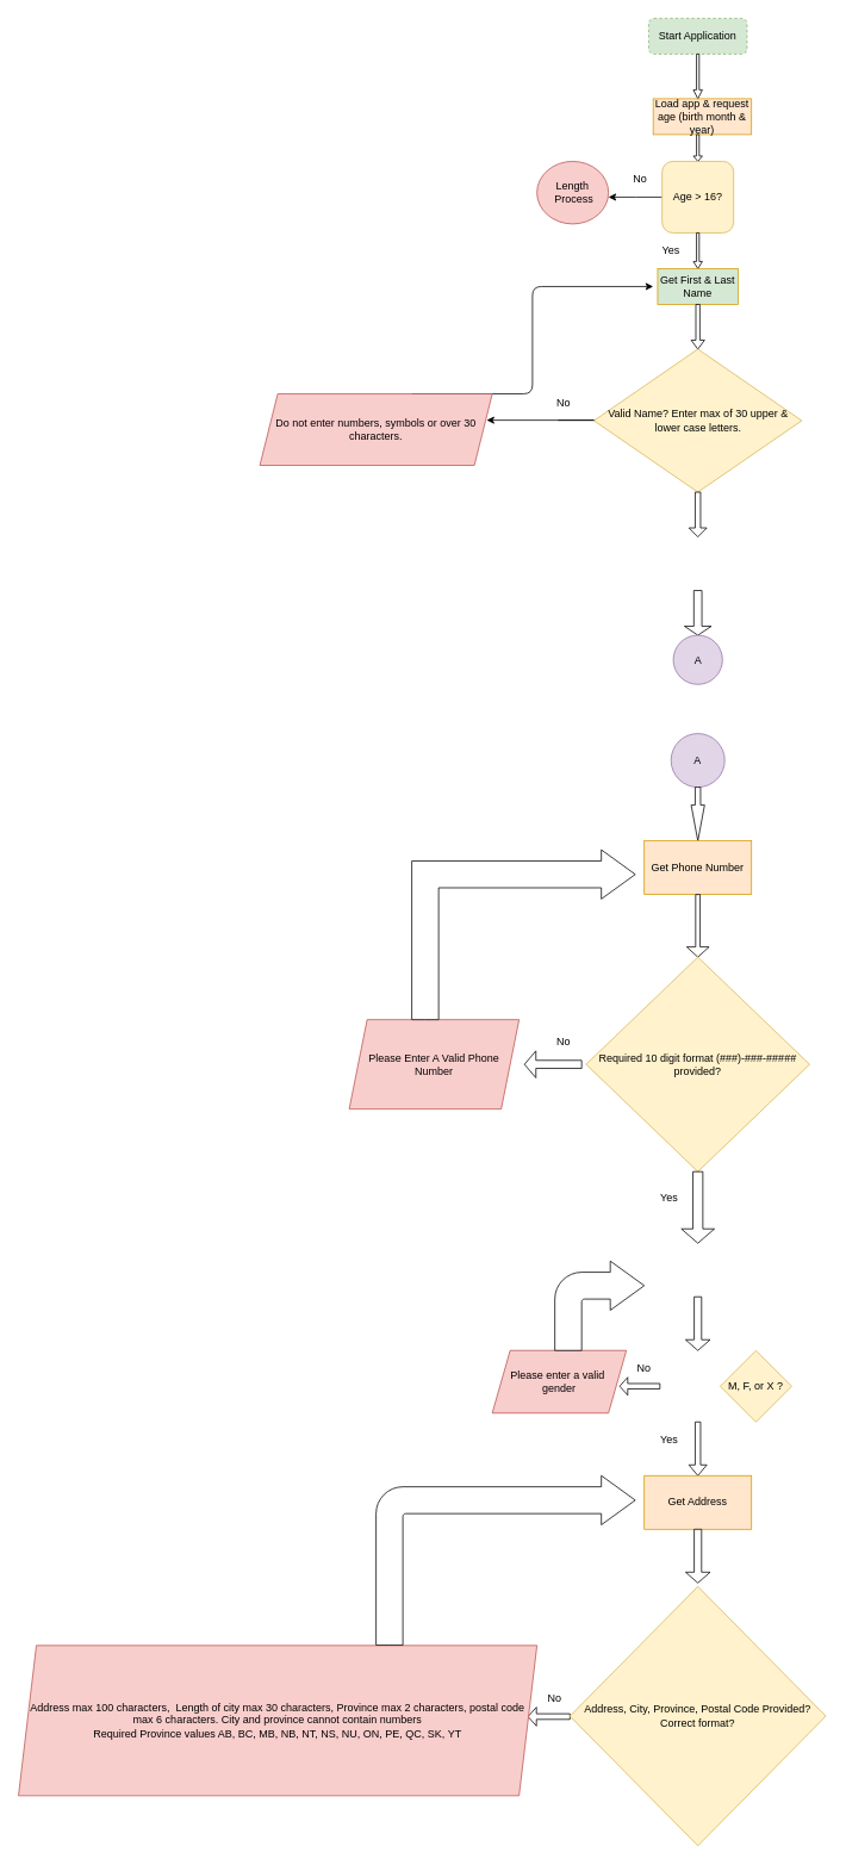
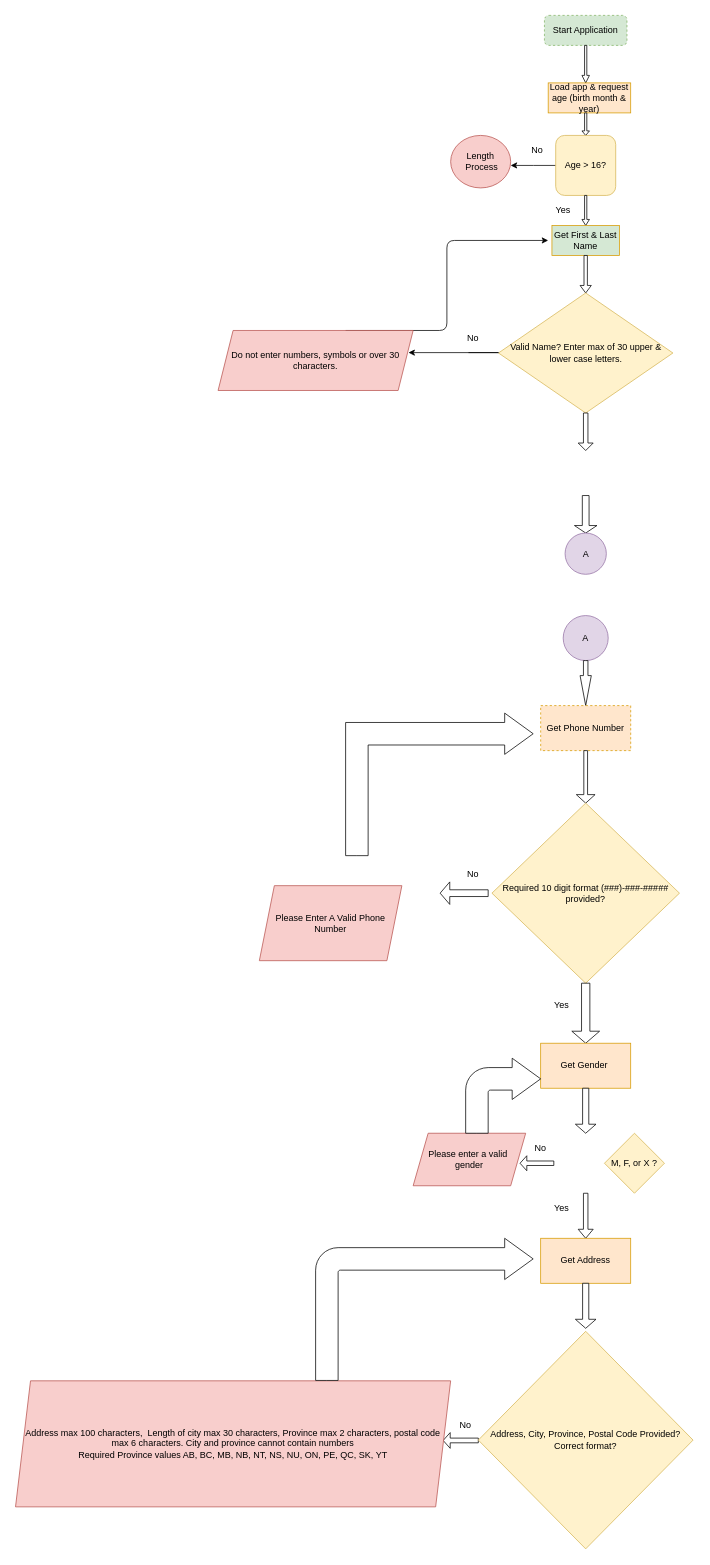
  <mxCell id="0" />
  <mxCell id="1" parent="0" />
  <mxCell id="2" value="Start Application" style="rounded=1;whiteSpace=wrap;html=1;fillColor=#d5e8d4;strokeColor=#82b366;dashed=1;" parent="1" vertex="1"><mxGeometry x="725" width="110" height="40" as="geometry" y="20" /></mxCell>
  <mxCell id="3" value="" style="shape=singleArrow;direction=south;whiteSpace=wrap;html=1;" parent="1" vertex="1"><mxGeometry x="775" y="60" width="10" height="50" as="geometry" /></mxCell>
  <mxCell id="4" value="Load app &amp;amp; request age (birth month &amp;amp; year)" style="rounded=0;whiteSpace=wrap;html=1;fillColor=#ffe6cc;strokeColor=#d79b00;" parent="1" vertex="1"><mxGeometry x="730" y="110" width="110" height="40" as="geometry" /></mxCell>
  <mxCell id="5" value="" style="shape=singleArrow;direction=south;whiteSpace=wrap;html=1;" parent="1" vertex="1"><mxGeometry x="775" y="150" width="10" height="30" as="geometry" /></mxCell>
  <mxCell id="6" value="" style="edgeStyle=orthogonalEdgeStyle;rounded=0;orthogonalLoop=1;jettySize=auto;html=1;" parent="1" source="7" edge="1"><mxGeometry relative="1" as="geometry"><mxPoint x="680" y="220" as="targetPoint" /></mxGeometry></mxCell>
  <mxCell id="7" value="Age &amp;gt; 16?" style="whiteSpace=wrap;html=1;fillColor=#fff2cc;strokeColor=#d6b656;rounded=1;" parent="1" vertex="1"><mxGeometry x="740" y="180" width="80" height="80" as="geometry" /></mxCell>
  <mxCell id="8" value="Length &amp;nbsp;Process" style="ellipse;whiteSpace=wrap;html=1;fillColor=#f8cecc;strokeColor=#b85450;" parent="1" vertex="1"><mxGeometry x="600" y="180" width="80" height="70" as="geometry" /></mxCell>
  <mxCell id="9" value="No" style="text;html=1;align=center;verticalAlign=middle;resizable=0;points=[];autosize=1;strokeColor=none;" parent="1" vertex="1"><mxGeometry x="700" y="190" width="30" height="20" as="geometry" /></mxCell>
  <mxCell id="10" value="" style="shape=singleArrow;direction=south;whiteSpace=wrap;html=1;" parent="1" vertex="1"><mxGeometry x="775" y="260" width="10" height="40" as="geometry" /></mxCell>
  <mxCell id="11" value="Get First &amp;amp; Last Name" style="rounded=0;whiteSpace=wrap;html=1;fillColor=#d5e8d4;strokeColor=#d79b00;" parent="1" vertex="1"><mxGeometry x="735" y="300" width="90" height="40" as="geometry" /></mxCell>
  <mxCell id="12" value="" style="shape=singleArrow;direction=south;whiteSpace=wrap;html=1;" parent="1" vertex="1"><mxGeometry x="772.5" y="340" width="15" height="50" as="geometry" /></mxCell>
  <mxCell id="13" value="Valid Name? Enter max of 30 upper &amp;amp; lower case letters." style="rhombus;whiteSpace=wrap;html=1;fillColor=#fff2cc;strokeColor=#d6b656;" parent="1" vertex="1"><mxGeometry x="663.75" y="390" width="232.5" height="160" as="geometry" /></mxCell>
  <mxCell id="14" value="" style="edgeStyle=orthogonalEdgeStyle;rounded=0;orthogonalLoop=1;jettySize=auto;html=1;" parent="1" edge="1"><mxGeometry relative="1" as="geometry"><mxPoint x="623.75" y="469.5" as="sourcePoint" /><mxPoint x="543.75" y="469.5" as="targetPoint" /><Array as="points"><mxPoint x="663.75" y="470" /><mxPoint x="663.75" y="470" /></Array></mxGeometry></mxCell>
  <mxCell id="15" value="" style="edgeStyle=elbowEdgeStyle;elbow=horizontal;endArrow=classic;html=1;" parent="1" edge="1"><mxGeometry width="50" height="50" relative="1" as="geometry"><mxPoint x="460" y="440" as="sourcePoint" /><mxPoint x="730" y="320" as="targetPoint" /></mxGeometry></mxCell>
  <mxCell id="16" value="No" style="text;html=1;strokeColor=none;fillColor=none;align=center;verticalAlign=middle;whiteSpace=wrap;rounded=0;" parent="1" vertex="1"><mxGeometry x="610" y="440" width="40" height="20" as="geometry" /></mxCell>
  <mxCell id="17" value="Yes" style="text;html=1;strokeColor=none;fillColor=none;align=center;verticalAlign=middle;whiteSpace=wrap;rounded=0;" parent="1" vertex="1"><mxGeometry x="730" y="270" width="40" height="20" as="geometry" /></mxCell>
  <mxCell id="18" value="" style="shape=singleArrow;direction=south;whiteSpace=wrap;html=1;fillColor=#FFFFFF;" parent="1" vertex="1"><mxGeometry x="770" y="550" width="20" height="50" as="geometry" /></mxCell>
  <mxCell id="19" value="" style="shape=singleArrow;direction=south;whiteSpace=wrap;html=1;" parent="1" vertex="1"><mxGeometry x="765" y="660" width="30" height="50" as="geometry" /></mxCell>
  <mxCell id="20" value="A" style="ellipse;whiteSpace=wrap;html=1;aspect=fixed;fillColor=#e1d5e7;strokeColor=#9673a6;" parent="1" vertex="1"><mxGeometry x="752.5" y="710" width="55" height="55" as="geometry" /></mxCell>
  <mxCell id="21" value="A" style="ellipse;whiteSpace=wrap;html=1;aspect=fixed;fillColor=#e1d5e7;strokeColor=#9673a6;" parent="1" vertex="1"><mxGeometry x="750" y="820" width="60" height="60" as="geometry" /></mxCell>
  <mxCell id="22" value="" style="html=1;shadow=0;dashed=0;align=center;verticalAlign=middle;shape=mxgraph.arrows2.arrow;dy=0.6;dx=40;direction=south;notch=0;" parent="1" vertex="1"><mxGeometry x="772.5" y="880" width="15" height="60" as="geometry" /></mxCell>
- <mxCell id="23" value="Get Phone Number&lt;br&gt;" style="rounded=0;whiteSpace=wrap;html=1;fillColor=#ffe6cc;strokeColor=#d79b00;" parent="1" vertex="1"><mxGeometry x="720" y="940" width="120" height="60" as="geometry" /></mxCell>
+ <mxCell id="23" value="Get Phone Number&lt;br&gt;" style="rounded=0;whiteSpace=wrap;html=1;fillColor=#ffe6cc;strokeColor=#d79b00;dashed=1;" parent="1" vertex="1"><mxGeometry x="720" y="940" width="120" height="60" as="geometry" /></mxCell>
  <mxCell id="24" value="" style="shape=singleArrow;direction=south;whiteSpace=wrap;html=1;fillColor=#FFFFFF;arrowWidth=0.2;arrowSize=0.162;" parent="1" vertex="1"><mxGeometry x="767.5" y="1000" width="25" height="70" as="geometry" /></mxCell>
  <mxCell id="25" value="Required 10 digit format (###)-###-#####&lt;br&gt;provided?" style="rhombus;whiteSpace=wrap;html=1;fillColor=#fff2cc;strokeColor=#d6b656;" parent="1" vertex="1"><mxGeometry x="655" y="1070" width="250" height="240" as="geometry" /></mxCell>
- <mxCell id="26" value="Please Enter A Valid Phone Number" style="shape=parallelogram;perimeter=parallelogramPerimeter;whiteSpace=wrap;html=1;fixedSize=1;fillColor=#f8cecc;strokeColor=#b85450;" parent="1" vertex="1"><mxGeometry x="390" y="1140" width="190" height="100" as="geometry" /></mxCell>
+ <mxCell id="26" value="Please Enter A Valid Phone Number" style="shape=parallelogram;perimeter=parallelogramPerimeter;whiteSpace=wrap;html=1;fixedSize=1;fillColor=#f8cecc;strokeColor=#b85450;" parent="1" vertex="1"><mxGeometry x="345" y="1180" width="190" height="100" as="geometry" /></mxCell>
  <mxCell id="27" value="" style="shape=singleArrow;direction=west;whiteSpace=wrap;html=1;fillColor=#FFFFFF;" parent="1" vertex="1"><mxGeometry x="586" y="1175" width="64" height="30" as="geometry" /></mxCell>
  <mxCell id="28" value="" style="html=1;shadow=0;dashed=0;align=center;verticalAlign=middle;shape=mxgraph.arrows2.bendArrow;dy=15;dx=38;notch=0;arrowHead=55;rounded=0;fillColor=#FFFFFF;" parent="1" vertex="1"><mxGeometry x="460" y="950" width="250" height="190" as="geometry" /></mxCell>
  <mxCell id="29" value="&lt;span&gt;Do not enter numbers, symbols or over 30 characters.&lt;/span&gt;" style="shape=parallelogram;perimeter=parallelogramPerimeter;whiteSpace=wrap;html=1;fixedSize=1;fillColor=#f8cecc;strokeColor=#b85450;" parent="1" vertex="1"><mxGeometry x="290" y="440" width="260" height="80" as="geometry" /></mxCell>
  <mxCell id="30" value="" style="shape=singleArrow;direction=south;whiteSpace=wrap;html=1;fillColor=#FFFFFF;" parent="1" vertex="1"><mxGeometry x="761.5" y="1310" width="37" height="80" as="geometry" /></mxCell>
  <mxCell id="31" value="No" style="text;html=1;strokeColor=none;fillColor=none;align=center;verticalAlign=middle;whiteSpace=wrap;rounded=0;" parent="1" vertex="1"><mxGeometry x="610" y="1155" width="40" height="20" as="geometry" /></mxCell>
  <mxCell id="32" value="Yes" style="text;html=1;strokeColor=none;fillColor=none;align=center;verticalAlign=middle;whiteSpace=wrap;rounded=0;" parent="1" vertex="1"><mxGeometry x="727.5" y="1330" width="40" height="20" as="geometry" /></mxCell>
+ <mxCell id="33" value="Get Gender&amp;nbsp;" style="rounded=0;whiteSpace=wrap;html=1;fillColor=#ffe6cc;strokeColor=#d79b00;" parent="1" vertex="1"><mxGeometry x="720" y="1390" width="120" height="60" as="geometry" /></mxCell>
  <mxCell id="34" value="" style="shape=singleArrow;direction=south;whiteSpace=wrap;html=1;" vertex="1" parent="1"><mxGeometry x="766.25" y="1450" width="27.5" height="60" as="geometry" /></mxCell>
  <mxCell id="35" value="M, F, or X ?" style="rhombus;whiteSpace=wrap;html=1;fillColor=#fff2cc;strokeColor=#d6b656;" vertex="1" parent="1"><mxGeometry x="805" y="1510" width="80" height="80" as="geometry" /></mxCell>
  <mxCell id="36" value="" style="shape=singleArrow;direction=west;whiteSpace=wrap;html=1;" vertex="1" parent="1"><mxGeometry x="692.5" y="1540" width="45" height="20" as="geometry" /></mxCell>
  <mxCell id="37" value="Please enter a valid&amp;nbsp;&lt;br&gt;gender" style="shape=parallelogram;perimeter=parallelogramPerimeter;whiteSpace=wrap;html=1;fixedSize=1;fillColor=#f8cecc;strokeColor=#b85450;" vertex="1" parent="1"><mxGeometry x="550" y="1510" width="150" height="70" as="geometry" /></mxCell>
  <mxCell id="38" value="No" style="text;html=1;strokeColor=none;fillColor=none;align=center;verticalAlign=middle;whiteSpace=wrap;rounded=0;" vertex="1" parent="1"><mxGeometry x="700" y="1520" width="40" height="20" as="geometry" /></mxCell>
  <mxCell id="39" value="" style="shape=singleArrow;direction=south;whiteSpace=wrap;html=1;" vertex="1" parent="1"><mxGeometry x="770" y="1590" width="20" height="60" as="geometry" /></mxCell>
  <mxCell id="40" value="Yes" style="text;html=1;strokeColor=none;fillColor=none;align=center;verticalAlign=middle;whiteSpace=wrap;rounded=0;" vertex="1" parent="1"><mxGeometry x="727.5" y="1600" width="40" height="20" as="geometry" /></mxCell>
  <mxCell id="41" value="Get Address" style="rounded=0;whiteSpace=wrap;html=1;fillColor=#ffe6cc;strokeColor=#d79b00;" vertex="1" parent="1"><mxGeometry x="720" y="1650" width="120" height="60" as="geometry" /></mxCell>
  <mxCell id="42" value="" style="shape=singleArrow;direction=south;whiteSpace=wrap;html=1;" vertex="1" parent="1"><mxGeometry x="766.25" y="1710" width="27.5" height="60" as="geometry" /></mxCell>
  <mxCell id="43" value="" style="shape=singleArrow;direction=west;whiteSpace=wrap;html=1;" vertex="1" parent="1"><mxGeometry x="590" y="1909" width="46.88" height="21" as="geometry" /></mxCell>
  <mxCell id="44" value="No" style="text;html=1;strokeColor=none;fillColor=none;align=center;verticalAlign=middle;whiteSpace=wrap;rounded=0;" vertex="1" parent="1"><mxGeometry x="600" y="1889" width="40" height="20" as="geometry" /></mxCell>
  <mxCell id="45" value="" style="html=1;shadow=0;dashed=0;align=center;verticalAlign=middle;shape=mxgraph.arrows2.bendArrow;dy=15;dx=38;notch=0;arrowHead=55;rounded=1;" vertex="1" parent="1"><mxGeometry x="620" y="1410" width="100" height="100" as="geometry" /></mxCell>
  <mxCell id="46" value="Address max 100 characters, &amp;nbsp;Length of city max 30 characters, Province max 2 characters, postal code max 6 characters. City and province cannot contain numbers&lt;br&gt;Required Province values AB, BC, MB, NB, NT, NS, NU, ON, PE, QC, SK, YT" style="shape=parallelogram;perimeter=parallelogramPerimeter;whiteSpace=wrap;html=1;fixedSize=1;fillColor=#f8cecc;strokeColor=#b85450;" vertex="1" parent="1"><mxGeometry x="20" y="1840" width="580" height="168" as="geometry" /></mxCell>
  <mxCell id="47" value="Address, City, Province, Postal Code Provided?&lt;br&gt;Correct format?" style="rhombus;whiteSpace=wrap;html=1;fillColor=#fff2cc;strokeColor=#d6b656;" vertex="1" parent="1"><mxGeometry x="636.88" y="1774" width="286.25" height="290" as="geometry" /></mxCell>
  <mxCell id="48" value="" style="html=1;shadow=0;dashed=0;align=center;verticalAlign=middle;shape=mxgraph.arrows2.bendArrow;dy=15;dx=38;notch=0;arrowHead=55;rounded=1;" vertex="1" parent="1"><mxGeometry x="420" y="1650" width="290" height="189.5" as="geometry" /></mxCell>
